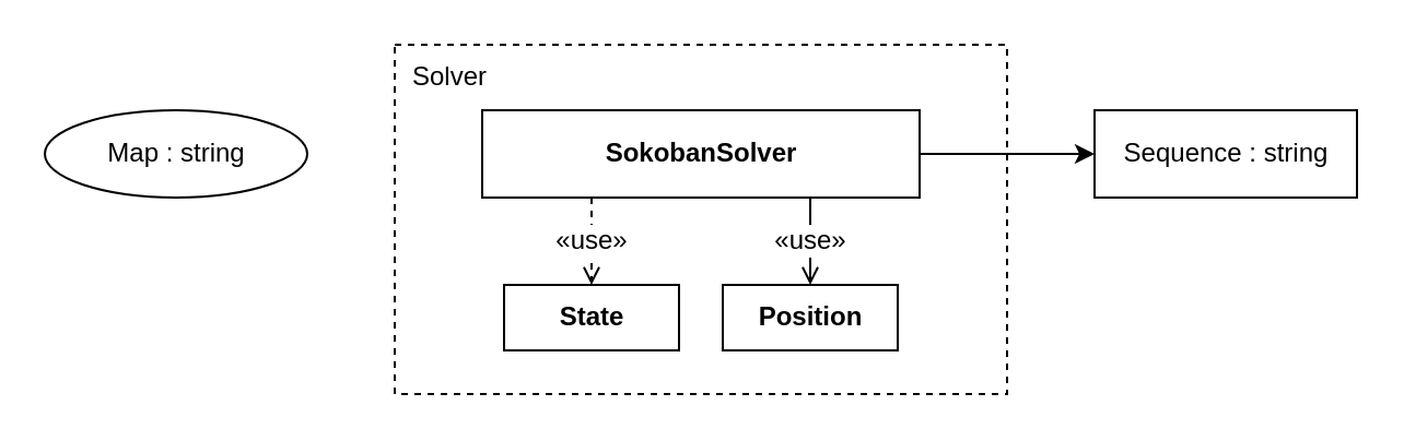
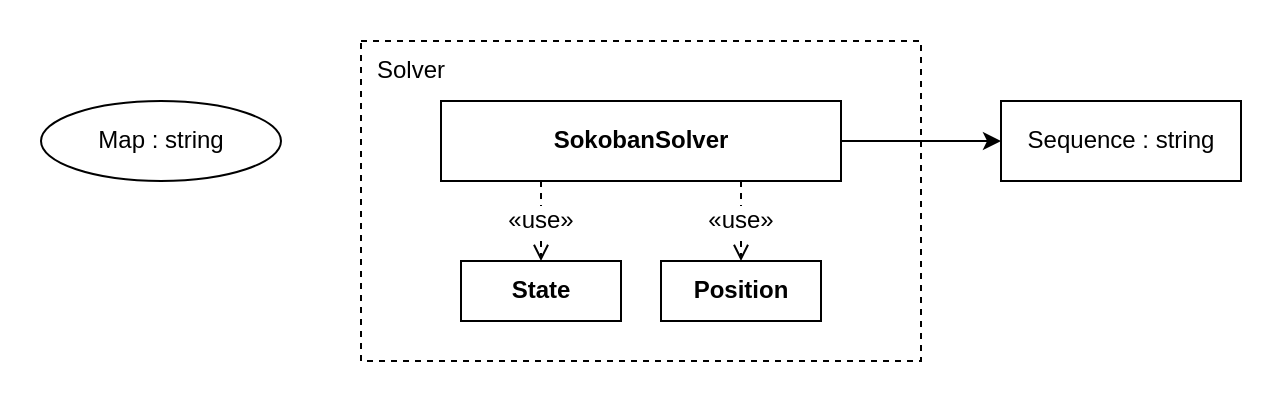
  <mxCell id="0" />
  <mxCell id="1" parent="0" />
  <mxCell id="2" value="" style="rounded=0;whiteSpace=wrap;html=1;dashed=1;" parent="1" vertex="1"><mxGeometry x="180" y="20" width="280" height="160" as="geometry" /></mxCell>
  <mxCell id="3" style="edgeStyle=orthogonalEdgeStyle;rounded=0;orthogonalLoop=1;jettySize=auto;html=1;" parent="1" source="4" target="10" edge="1"><mxGeometry relative="1" as="geometry" /></mxCell>
  <mxCell id="4" value="SokobanSolver" style="html=1;fontStyle=1" parent="1" vertex="1"><mxGeometry x="220" y="50" width="200" height="40" as="geometry" /></mxCell>
  <mxCell id="5" value="&lt;span style=&quot;font-size: 12px&quot;&gt;«use»&lt;/span&gt;" style="edgeStyle=orthogonalEdgeStyle;rounded=0;orthogonalLoop=1;jettySize=auto;html=1;exitX=0.25;exitY=1;exitDx=0;exitDy=0;dashed=1;endArrow=open;endFill=0;" parent="1" source="4" target="6" edge="1"><mxGeometry relative="1" as="geometry" /></mxCell>
  <mxCell id="6" value="State" style="html=1;fontStyle=1" parent="1" vertex="1"><mxGeometry x="230" y="130" width="80" height="30" as="geometry" /></mxCell>
- <mxCell id="7" value="&lt;span style=&quot;font-size: 12px&quot;&gt;«use»&lt;/span&gt;" style="edgeStyle=orthogonalEdgeStyle;rounded=0;orthogonalLoop=1;jettySize=auto;html=1;exitX=0.75;exitY=1;exitDx=0;exitDy=0;dashed=0;endArrow=open;endFill=0;" parent="1" source="4" target="8" edge="1"><mxGeometry relative="1" as="geometry" /></mxCell>
+ <mxCell id="7" value="&lt;span style=&quot;font-size: 12px&quot;&gt;«use»&lt;/span&gt;" style="edgeStyle=orthogonalEdgeStyle;rounded=0;orthogonalLoop=1;jettySize=auto;html=1;exitX=0.75;exitY=1;exitDx=0;exitDy=0;dashed=1;endArrow=open;endFill=0;" parent="1" source="4" target="8" edge="1"><mxGeometry relative="1" as="geometry" /></mxCell>
  <mxCell id="8" value="Position" style="html=1;fontStyle=1" parent="1" vertex="1"><mxGeometry x="330" y="130" width="80" height="30" as="geometry" /></mxCell>
  <mxCell id="9" value="Map : string" style="ellipse;html=1;fontStyle=0;" parent="1" vertex="1"><mxGeometry x="20" y="50" width="120" height="40" as="geometry" /></mxCell>
  <mxCell id="10" value="Sequence : string" style="html=1;fontStyle=0" parent="1" vertex="1"><mxGeometry x="500" y="50" width="120" height="40" as="geometry" /></mxCell>
  <mxCell id="11" value="Solver" style="text;html=1;align=center;verticalAlign=middle;resizable=0;points=[];autosize=1;spacingTop=3;spacingBottom=3;spacingLeft=0;spacing=0;" parent="1" vertex="1"><mxGeometry x="180" y="20" width="50" height="30" as="geometry" /></mxCell>
